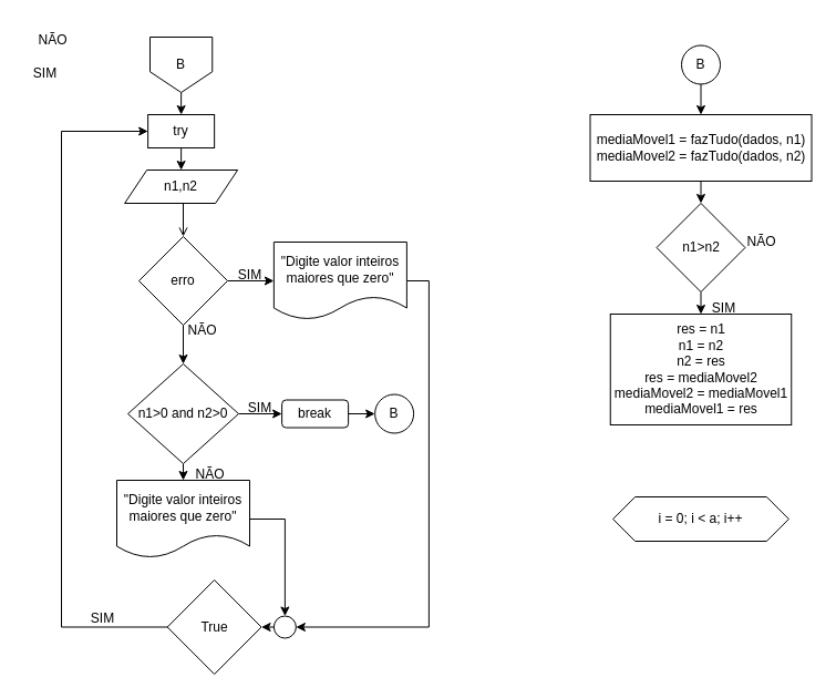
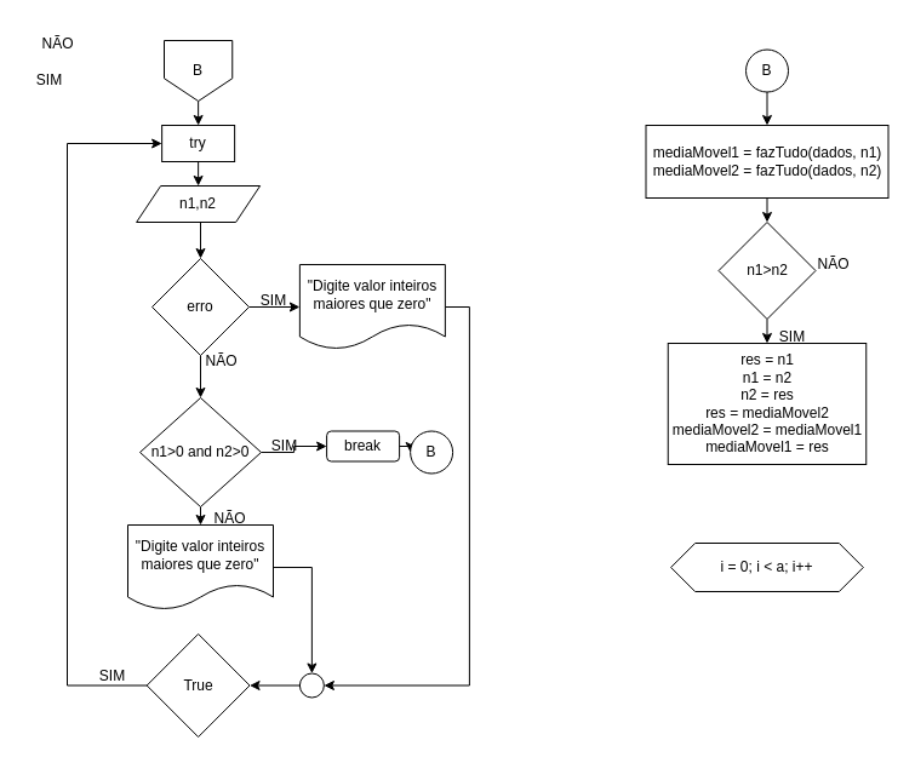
  <mxCell id="0" />
  <mxCell id="1" parent="0" />
  <mxCell id="2" style="edgeStyle=orthogonalEdgeStyle;rounded=0;orthogonalLoop=1;jettySize=auto;html=1;exitX=0.5;exitY=1;exitDx=0;exitDy=0;entryX=0.5;entryY=0;entryDx=0;entryDy=0;" edge="1" parent="1" source="3" target="5"><mxGeometry relative="1" as="geometry" /></mxCell>
  <mxCell id="3" value="B" style="shape=offPageConnector;whiteSpace=wrap;html=1;" vertex="1" parent="1"><mxGeometry x="135" y="33" width="56.25" height="50" as="geometry" /></mxCell>
  <mxCell id="4" style="edgeStyle=orthogonalEdgeStyle;rounded=0;orthogonalLoop=1;jettySize=auto;html=1;exitX=0.5;exitY=1;exitDx=0;exitDy=0;entryX=0.5;entryY=0;entryDx=0;entryDy=0;" edge="1" parent="1" source="5" target="7"><mxGeometry relative="1" as="geometry" /></mxCell>
  <mxCell id="5" value="try" style="rounded=0;whiteSpace=wrap;html=1;" vertex="1" parent="1"><mxGeometry x="133.13" y="103" width="60" height="30" as="geometry" /></mxCell>
- <mxCell id="6" style="edgeStyle=orthogonalEdgeStyle;rounded=0;orthogonalLoop=1;jettySize=auto;html=1;exitX=0.5;exitY=1;exitDx=0;exitDy=0;entryX=0.5;entryY=0;entryDx=0;entryDy=0;endArrow=open;" edge="1" parent="1" source="7" target="21"><mxGeometry relative="1" as="geometry" /></mxCell>
+ <mxCell id="6" style="edgeStyle=orthogonalEdgeStyle;rounded=0;orthogonalLoop=1;jettySize=auto;html=1;exitX=0.5;exitY=1;exitDx=0;exitDy=0;entryX=0.5;entryY=0;entryDx=0;entryDy=0;" edge="1" parent="1" source="7" target="21"><mxGeometry relative="1" as="geometry" /></mxCell>
  <mxCell id="7" value="n1,n2" style="shape=parallelogram;perimeter=parallelogramPerimeter;whiteSpace=wrap;html=1;fixedSize=1;" vertex="1" parent="1"><mxGeometry x="112.12" y="153" width="102" height="30" as="geometry" /></mxCell>
  <mxCell id="8" style="edgeStyle=orthogonalEdgeStyle;rounded=0;orthogonalLoop=1;jettySize=auto;html=1;exitX=0.5;exitY=1;exitDx=0;exitDy=0;entryX=0.5;entryY=0;entryDx=0;entryDy=0;" edge="1" parent="1" source="10" target="17"><mxGeometry relative="1" as="geometry" /></mxCell>
  <mxCell id="9" style="edgeStyle=orthogonalEdgeStyle;rounded=0;orthogonalLoop=1;jettySize=auto;html=1;exitX=1;exitY=0.5;exitDx=0;exitDy=0;entryX=0;entryY=0.5;entryDx=0;entryDy=0;" edge="1" parent="1" source="10" target="15"><mxGeometry relative="1" as="geometry" /></mxCell>
  <mxCell id="10" value="n1&amp;gt;0 and n2&amp;gt;0" style="rhombus;whiteSpace=wrap;html=1;" vertex="1" parent="1"><mxGeometry x="115.01" y="328" width="100" height="90" as="geometry" /></mxCell>
  <mxCell id="11" value="NÃO" style="text;html=1;align=center;verticalAlign=middle;resizable=0;points=[];autosize=1;strokeColor=none;fillColor=none;" vertex="1" parent="1"><mxGeometry x="22.13" y="20.5" width="50" height="30" as="geometry" /></mxCell>
  <mxCell id="12" value="SIM" style="text;html=1;align=center;verticalAlign=middle;resizable=0;points=[];autosize=1;strokeColor=none;fillColor=none;" vertex="1" parent="1"><mxGeometry x="20" y="50.5" width="40" height="30" as="geometry" /></mxCell>
  <mxCell id="13" value="SIM" style="text;html=1;align=center;verticalAlign=middle;resizable=0;points=[];autosize=1;strokeColor=none;fillColor=none;" vertex="1" parent="1"><mxGeometry x="214.12" y="353" width="40" height="30" as="geometry" /></mxCell>
  <mxCell id="14" style="edgeStyle=orthogonalEdgeStyle;rounded=0;orthogonalLoop=1;jettySize=auto;html=1;exitX=1;exitY=0.5;exitDx=0;exitDy=0;entryX=0;entryY=0.5;entryDx=0;entryDy=0;" edge="1" parent="1" source="15" target="31"><mxGeometry relative="1" as="geometry" /></mxCell>
- <mxCell id="15" value="break" style="rounded=1;whiteSpace=wrap;html=1;" vertex="1" parent="1"><mxGeometry x="254.12" y="360.5" width="60" height="25" as="geometry" /></mxCell>
+ <mxCell id="15" value="break" style="rounded=1;whiteSpace=wrap;html=1;" vertex="1" parent="1"><mxGeometry x="269.12" y="355.5" width="60" height="25" as="geometry" /></mxCell>
  <mxCell id="16" style="edgeStyle=orthogonalEdgeStyle;rounded=0;orthogonalLoop=1;jettySize=auto;html=1;exitX=1;exitY=0.5;exitDx=0;exitDy=0;entryX=0.5;entryY=0;entryDx=0;entryDy=0;" edge="1" parent="1" source="17" target="30"><mxGeometry relative="1" as="geometry" /></mxCell>
  <mxCell id="17" value="&quot;Digite valor inteiros maiores que zero&quot;" style="shape=document;whiteSpace=wrap;html=1;boundedLbl=1;" vertex="1" parent="1"><mxGeometry x="105" y="433" width="120" height="70" as="geometry" /></mxCell>
  <mxCell id="18" value="NÃO" style="text;html=1;align=center;verticalAlign=middle;resizable=0;points=[];autosize=1;strokeColor=none;fillColor=none;" vertex="1" parent="1"><mxGeometry x="164.12" y="413" width="50" height="30" as="geometry" /></mxCell>
  <mxCell id="19" style="edgeStyle=orthogonalEdgeStyle;rounded=0;orthogonalLoop=1;jettySize=auto;html=1;exitX=1;exitY=0.5;exitDx=0;exitDy=0;entryX=0;entryY=0.5;entryDx=0;entryDy=0;" edge="1" parent="1" source="21" target="23"><mxGeometry relative="1" as="geometry" /></mxCell>
  <mxCell id="20" style="edgeStyle=orthogonalEdgeStyle;rounded=0;orthogonalLoop=1;jettySize=auto;html=1;exitX=0.5;exitY=1;exitDx=0;exitDy=0;entryX=0.5;entryY=0;entryDx=0;entryDy=0;" edge="1" parent="1" source="21" target="10"><mxGeometry relative="1" as="geometry" /></mxCell>
  <mxCell id="21" value="erro" style="rhombus;whiteSpace=wrap;html=1;" vertex="1" parent="1"><mxGeometry x="125.01" y="213" width="80" height="80" as="geometry" /></mxCell>
  <mxCell id="22" style="edgeStyle=orthogonalEdgeStyle;rounded=0;orthogonalLoop=1;jettySize=auto;html=1;exitX=1;exitY=0.5;exitDx=0;exitDy=0;entryX=1;entryY=0.5;entryDx=0;entryDy=0;" edge="1" parent="1" source="23" target="30"><mxGeometry relative="1" as="geometry" /></mxCell>
  <mxCell id="23" value="&quot;Digite valor inteiros maiores que zero&quot;" style="shape=document;whiteSpace=wrap;html=1;boundedLbl=1;" vertex="1" parent="1"><mxGeometry x="246.88" y="218" width="120" height="70" as="geometry" /></mxCell>
  <mxCell id="24" style="edgeStyle=orthogonalEdgeStyle;rounded=0;orthogonalLoop=1;jettySize=auto;html=1;exitX=0;exitY=0.5;exitDx=0;exitDy=0;entryX=0;entryY=0.5;entryDx=0;entryDy=0;" edge="1" parent="1" source="25" target="5"><mxGeometry relative="1" as="geometry"><Array as="points"><mxPoint x="55" y="566" /><mxPoint x="55" y="118" /></Array></mxGeometry></mxCell>
- <mxCell id="25" value="True" style="rhombus;whiteSpace=wrap;html=1;" vertex="1" parent="1"><mxGeometry x="150.68" y="523" width="84.88" height="85" as="geometry" /></mxCell>
+ <mxCell id="25" value="True" style="rhombus;whiteSpace=wrap;html=1;" vertex="1" parent="1"><mxGeometry x="120.68" y="523" width="84.88" height="85" as="geometry" /></mxCell>
  <mxCell id="26" value="SIM" style="text;html=1;align=center;verticalAlign=middle;resizable=0;points=[];autosize=1;strokeColor=none;fillColor=none;" vertex="1" parent="1"><mxGeometry x="72.13" y="543" width="40" height="30" as="geometry" /></mxCell>
  <mxCell id="27" value="NÃO" style="text;html=1;align=center;verticalAlign=middle;resizable=0;points=[];autosize=1;strokeColor=none;fillColor=none;" vertex="1" parent="1"><mxGeometry x="156.88" y="283" width="50" height="30" as="geometry" /></mxCell>
  <mxCell id="28" value="SIM" style="text;html=1;align=center;verticalAlign=middle;resizable=0;points=[];autosize=1;strokeColor=none;fillColor=none;" vertex="1" parent="1"><mxGeometry x="205" y="233" width="40" height="30" as="geometry" /></mxCell>
  <mxCell id="29" style="edgeStyle=orthogonalEdgeStyle;rounded=0;orthogonalLoop=1;jettySize=auto;html=1;exitX=0;exitY=0.5;exitDx=0;exitDy=0;entryX=1;entryY=0.5;entryDx=0;entryDy=0;" edge="1" parent="1" source="30" target="25"><mxGeometry relative="1" as="geometry" /></mxCell>
  <mxCell id="30" value="" style="ellipse;whiteSpace=wrap;html=1;aspect=fixed;" vertex="1" parent="1"><mxGeometry x="246.88" y="555.5" width="20" height="20" as="geometry" /></mxCell>
  <mxCell id="31" value="B" style="ellipse;whiteSpace=wrap;html=1;aspect=fixed;" vertex="1" parent="1"><mxGeometry x="338.12" y="355.5" width="35" height="35" as="geometry" /></mxCell>
  <mxCell id="32" style="edgeStyle=orthogonalEdgeStyle;rounded=0;orthogonalLoop=1;jettySize=auto;html=1;exitX=0.5;exitY=1;exitDx=0;exitDy=0;entryX=0.5;entryY=0;entryDx=0;entryDy=0;" edge="1" parent="1" source="33" target="35"><mxGeometry relative="1" as="geometry" /></mxCell>
  <mxCell id="33" value="B" style="ellipse;whiteSpace=wrap;html=1;aspect=fixed;" vertex="1" parent="1"><mxGeometry x="615" y="40.5" width="35" height="35" as="geometry" /></mxCell>
  <mxCell id="34" style="edgeStyle=orthogonalEdgeStyle;rounded=0;orthogonalLoop=1;jettySize=auto;html=1;exitX=0.5;exitY=1;exitDx=0;exitDy=0;entryX=0.5;entryY=0;entryDx=0;entryDy=0;" edge="1" parent="1" source="35" target="37"><mxGeometry relative="1" as="geometry" /></mxCell>
  <mxCell id="35" value="mediaMovel1 = fazTudo(dados, n1) &lt;br&gt;mediaMovel2 = fazTudo(dados, n2)" style="rounded=0;whiteSpace=wrap;html=1;" vertex="1" parent="1"><mxGeometry x="532.5" y="103" width="200" height="60" as="geometry" /></mxCell>
  <mxCell id="36" style="edgeStyle=orthogonalEdgeStyle;rounded=0;orthogonalLoop=1;jettySize=auto;html=1;exitX=0.5;exitY=1;exitDx=0;exitDy=0;entryX=0.5;entryY=0;entryDx=0;entryDy=0;" edge="1" parent="1" source="37" target="38"><mxGeometry relative="1" as="geometry" /></mxCell>
  <mxCell id="37" value="n1&amp;gt;n2" style="rhombus;whiteSpace=wrap;html=1;" vertex="1" parent="1"><mxGeometry x="592.5" y="183" width="80" height="80" as="geometry" /></mxCell>
  <mxCell id="38" value="res = n1&lt;br&gt;n1 = n2&lt;br&gt;n2 = res&lt;br&gt;res = mediaMovel2&lt;br&gt;mediaMovel2 = mediaMovel1&lt;br&gt;mediaMovel1 = res" style="rounded=0;whiteSpace=wrap;html=1;" vertex="1" parent="1"><mxGeometry x="550.75" y="283" width="163.5" height="100" as="geometry" /></mxCell>
  <mxCell id="39" value="SIM" style="text;html=1;align=center;verticalAlign=middle;resizable=0;points=[];autosize=1;strokeColor=none;fillColor=none;" vertex="1" parent="1"><mxGeometry x="632.5" y="263" width="40" height="30" as="geometry" /></mxCell>
  <mxCell id="40" value="i = 0; i &amp;lt; a; i++" style="shape=hexagon;perimeter=hexagonPerimeter2;whiteSpace=wrap;html=1;fixedSize=1;" vertex="1" parent="1"><mxGeometry x="553.12" y="448" width="158.75" height="40" as="geometry" /></mxCell>
  <mxCell id="41" value="NÃO" style="text;html=1;align=center;verticalAlign=middle;resizable=0;points=[];autosize=1;strokeColor=none;fillColor=none;" vertex="1" parent="1"><mxGeometry x="661.87" y="203" width="50" height="30" as="geometry" /></mxCell>
